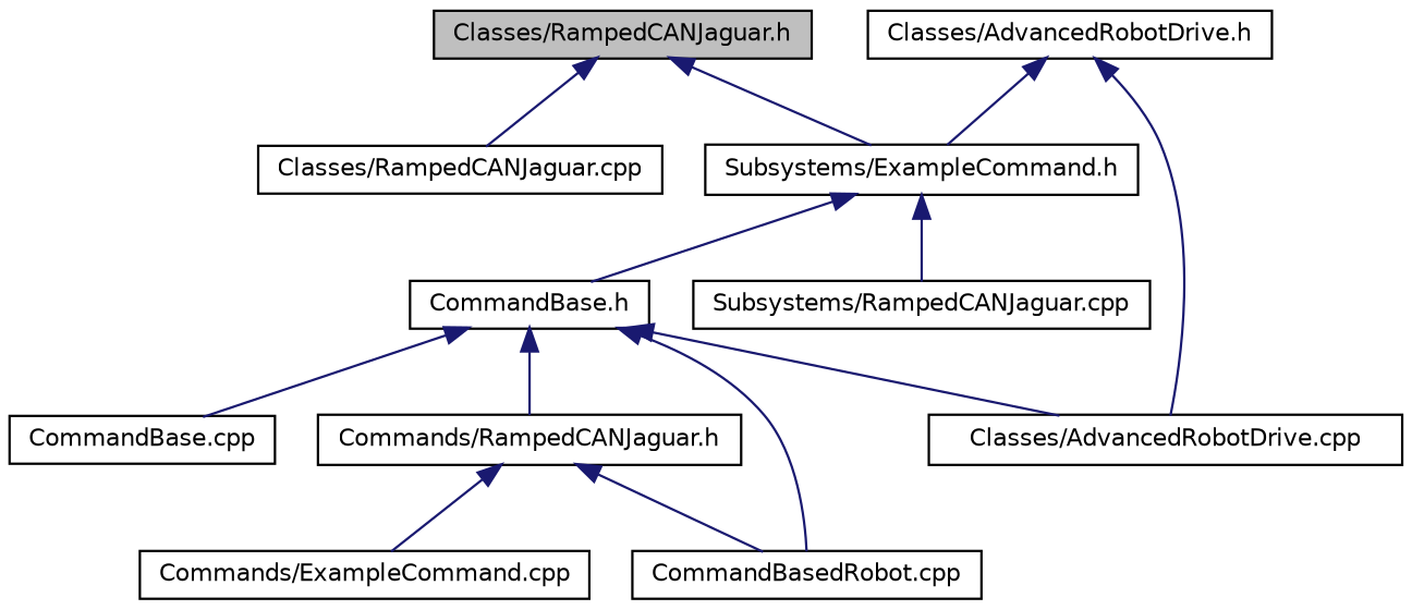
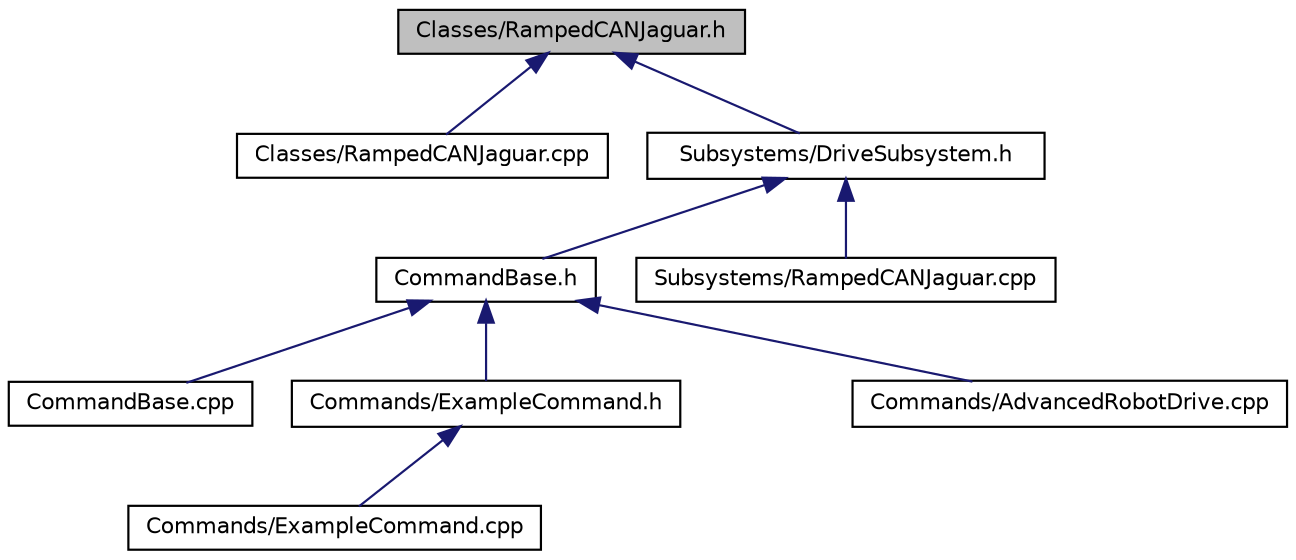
  digraph {
    node [color=black fillcolor=white fontname=Helvetica fontsize=10 shape=record style=filled]
    edge [color=midnightblue dir=back fontname=Helvetica fontsize=10 labelfontname=Helvetica labelfontsize=10 style=solid]
    n1 [fillcolor=grey75 fontcolor=black height=0.2 label="Classes/RampedCANJaguar.h" width=0.4]
    n2 [height=0.2 label="Classes/RampedCANJaguar.cpp" width=0.4]
-   n3 [height=0.2 label="Subsystems/ExampleCommand.h" width=0.4]
-   n4 [height=0.2 label="Classes/AdvancedRobotDrive.h" width=0.4]
-   n5 [height=0.2 label="Classes/AdvancedRobotDrive.cpp" width=0.4]
+   n3 [height=0.2 label="Subsystems/DriveSubsystem.h" width=0.4]
+   n5 [height=0.2 label="Commands/AdvancedRobotDrive.cpp" width=0.4]
    n6 [height=0.2 label="CommandBase.h" width=0.4]
    n7 [height=0.2 label="Subsystems/RampedCANJaguar.cpp" width=0.4]
    n8 [height=0.2 label="CommandBase.cpp" width=0.4]
-   n9 [height=0.2 label="Commands/RampedCANJaguar.h" width=0.4]
-   n10 [height=0.2 label="CommandBasedRobot.cpp" width=0.4]
+   n9 [height=0.2 label="Commands/ExampleCommand.h" width=0.4]
    n11 [height=0.2 label="Commands/ExampleCommand.cpp" width=0.4]
    n1 -> n2
    n1 -> n3
    n3 -> n6
    n3 -> n7
-   n4 -> n3
-   n4 -> n5
    n6 -> n5
    n6 -> n8
    n6 -> n9
-   n6 -> n10
-   n9 -> n10
    n9 -> n11
  }
